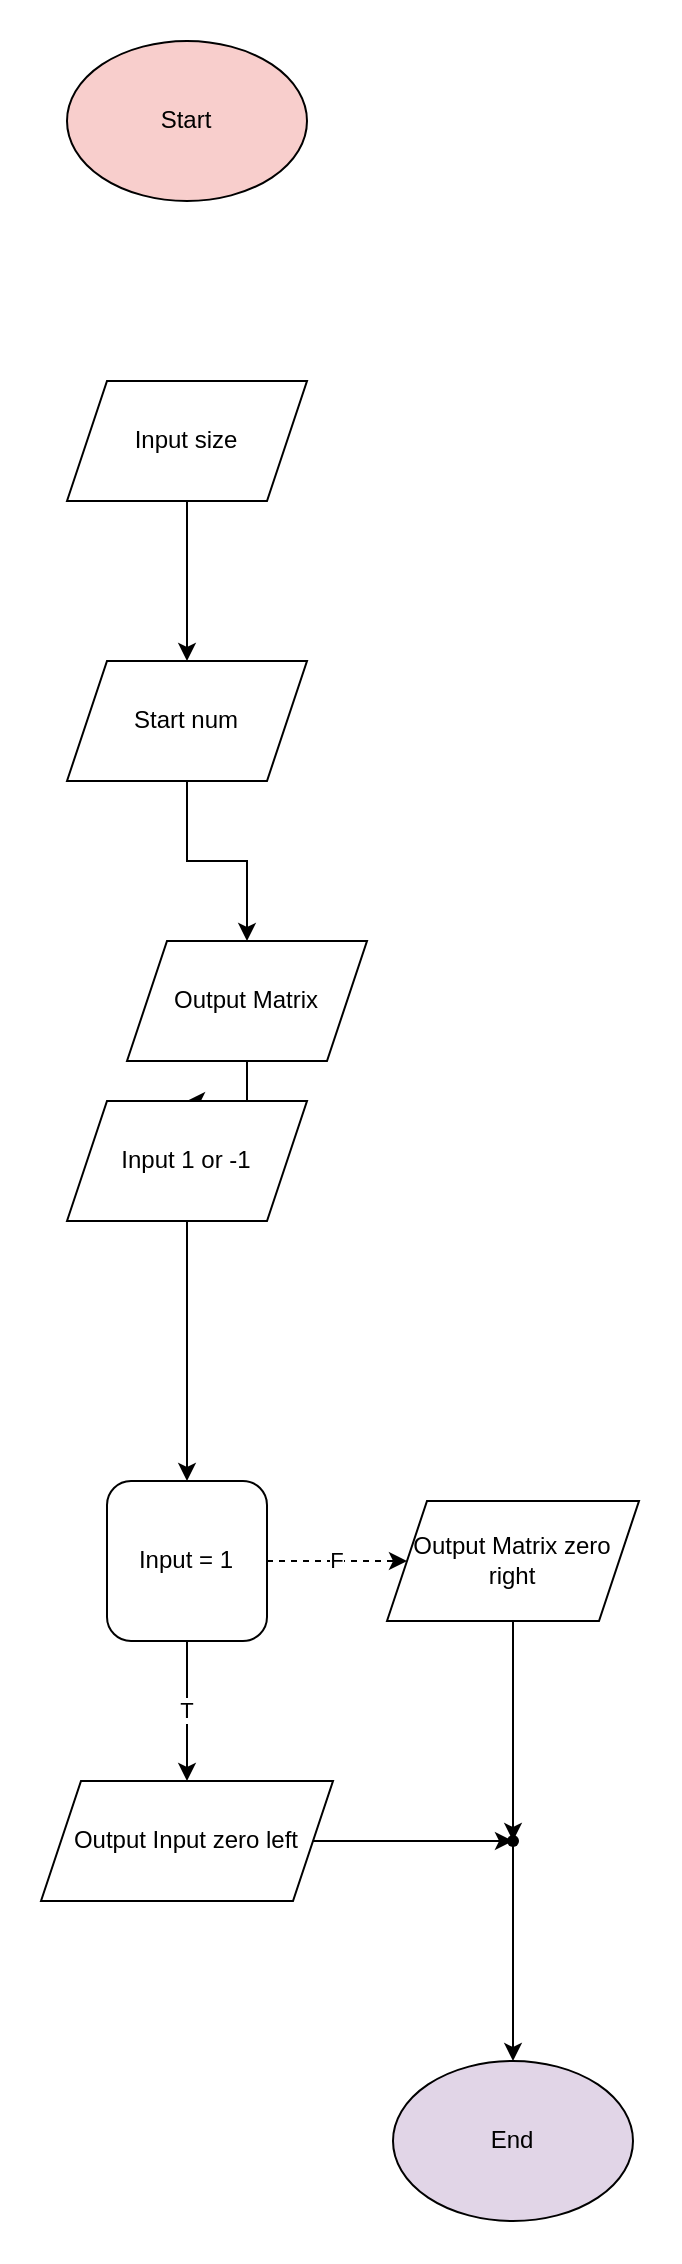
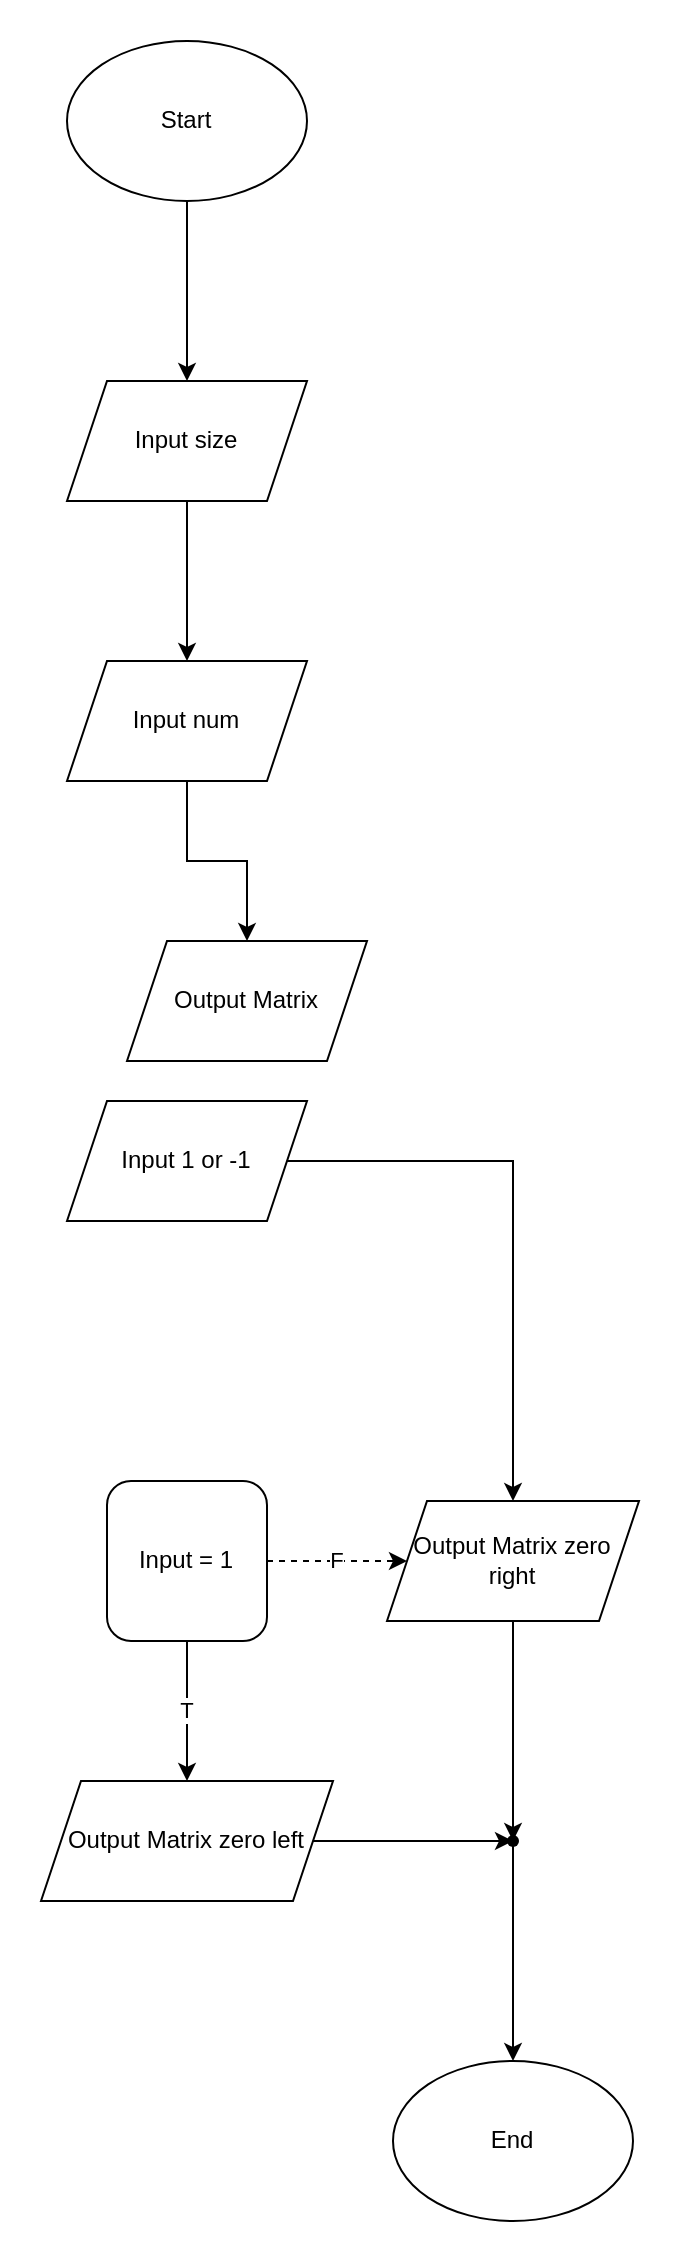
  <mxCell id="0" />
  <mxCell id="1" parent="0" />
- <mxCell id="3" value="Start" style="ellipse;whiteSpace=wrap;html=1;fillColor=#f8cecc;" vertex="1" parent="1"><mxGeometry x="33" y="20" width="120" height="80" as="geometry" /></mxCell>
+ <mxCell id="2" value="" style="edgeStyle=orthogonalEdgeStyle;rounded=0;orthogonalLoop=1;jettySize=auto;html=1;" edge="1" parent="1" source="3" target="5"><mxGeometry relative="1" as="geometry" /></mxCell>
+ <mxCell id="3" value="Start" style="ellipse;whiteSpace=wrap;html=1;" vertex="1" parent="1"><mxGeometry x="33" y="20" width="120" height="80" as="geometry" /></mxCell>
  <mxCell id="4" value="" style="edgeStyle=orthogonalEdgeStyle;rounded=0;orthogonalLoop=1;jettySize=auto;html=1;" edge="1" parent="1" source="5" target="7"><mxGeometry relative="1" as="geometry" /></mxCell>
  <mxCell id="5" value="Input size" style="shape=parallelogram;perimeter=parallelogramPerimeter;whiteSpace=wrap;html=1;fixedSize=1;" vertex="1" parent="1"><mxGeometry x="33" y="190" width="120" height="60" as="geometry" /></mxCell>
  <mxCell id="6" value="" style="edgeStyle=orthogonalEdgeStyle;rounded=0;orthogonalLoop=1;jettySize=auto;html=1;" edge="1" parent="1" source="7" target="9"><mxGeometry relative="1" as="geometry" /></mxCell>
- <mxCell id="7" value="Start num" style="shape=parallelogram;perimeter=parallelogramPerimeter;whiteSpace=wrap;html=1;fixedSize=1;" vertex="1" parent="1"><mxGeometry x="33" y="330" width="120" height="60" as="geometry" /></mxCell>
- <mxCell id="8" value="" style="edgeStyle=orthogonalEdgeStyle;rounded=0;orthogonalLoop=1;jettySize=auto;html=1;" edge="1" parent="1" source="9" target="11"><mxGeometry relative="1" as="geometry" /></mxCell>
+ <mxCell id="7" value="Input num" style="shape=parallelogram;perimeter=parallelogramPerimeter;whiteSpace=wrap;html=1;fixedSize=1;" vertex="1" parent="1"><mxGeometry x="33" y="330" width="120" height="60" as="geometry" /></mxCell>
  <mxCell id="9" value="Output Matrix" style="shape=parallelogram;perimeter=parallelogramPerimeter;whiteSpace=wrap;html=1;fixedSize=1;" vertex="1" parent="1"><mxGeometry x="63" y="470" width="120" height="60" as="geometry" /></mxCell>
- <mxCell id="10" value="" style="edgeStyle=orthogonalEdgeStyle;rounded=0;orthogonalLoop=1;jettySize=auto;html=1;" edge="1" parent="1" source="11" target="14"><mxGeometry relative="1" as="geometry" /></mxCell>
+ <mxCell id="10" value="" style="edgeStyle=orthogonalEdgeStyle;rounded=0;orthogonalLoop=1;jettySize=auto;html=1;" edge="1" parent="1" source="11" target="18"><mxGeometry relative="1" as="geometry" /></mxCell>
  <mxCell id="11" value="Input 1 or -1" style="shape=parallelogram;perimeter=parallelogramPerimeter;whiteSpace=wrap;html=1;fixedSize=1;" vertex="1" parent="1"><mxGeometry x="33" y="550" width="120" height="60" as="geometry" /></mxCell>
  <mxCell id="12" value="T" style="edgeStyle=orthogonalEdgeStyle;rounded=0;orthogonalLoop=1;jettySize=auto;html=1;" edge="1" parent="1" source="14" target="16"><mxGeometry relative="1" as="geometry" /></mxCell>
  <mxCell id="13" value="F" style="edgeStyle=orthogonalEdgeStyle;rounded=0;orthogonalLoop=1;jettySize=auto;html=1;dashed=1;" edge="1" parent="1" source="14" target="18"><mxGeometry relative="1" as="geometry" /></mxCell>
  <mxCell id="14" value="Input = 1" style="whiteSpace=wrap;html=1;rounded=1;" vertex="1" parent="1"><mxGeometry x="53" y="740" width="80" height="80" as="geometry" /></mxCell>
  <mxCell id="15" value="" style="edgeStyle=orthogonalEdgeStyle;rounded=0;orthogonalLoop=1;jettySize=auto;html=1;" edge="1" parent="1" source="16" target="20"><mxGeometry relative="1" as="geometry" /></mxCell>
- <mxCell id="16" value="Output Input zero left" style="shape=parallelogram;perimeter=parallelogramPerimeter;whiteSpace=wrap;html=1;fixedSize=1;" vertex="1" parent="1"><mxGeometry x="20" y="890" width="146" height="60" as="geometry" /></mxCell>
+ <mxCell id="16" value="Output Matrix zero left" style="shape=parallelogram;perimeter=parallelogramPerimeter;whiteSpace=wrap;html=1;fixedSize=1;" vertex="1" parent="1"><mxGeometry x="20" y="890" width="146" height="60" as="geometry" /></mxCell>
  <mxCell id="17" value="" style="edgeStyle=orthogonalEdgeStyle;rounded=0;orthogonalLoop=1;jettySize=auto;html=1;" edge="1" parent="1" source="18" target="20"><mxGeometry relative="1" as="geometry" /></mxCell>
  <mxCell id="18" value="Output Matrix zero right" style="shape=parallelogram;perimeter=parallelogramPerimeter;whiteSpace=wrap;html=1;fixedSize=1;" vertex="1" parent="1"><mxGeometry x="193" y="750" width="126" height="60" as="geometry" /></mxCell>
  <mxCell id="19" value="" style="edgeStyle=orthogonalEdgeStyle;rounded=0;orthogonalLoop=1;jettySize=auto;html=1;" edge="1" parent="1" source="20" target="21"><mxGeometry relative="1" as="geometry" /></mxCell>
  <mxCell id="20" value="" style="shape=waypoint;sketch=0;size=6;pointerEvents=1;points=[];fillColor=default;resizable=0;rotatable=0;perimeter=centerPerimeter;snapToPoint=1;" vertex="1" parent="1"><mxGeometry x="246" y="910" width="20" height="20" as="geometry" /></mxCell>
- <mxCell id="21" value="End" style="ellipse;whiteSpace=wrap;html=1;fillColor=#e1d5e7;" vertex="1" parent="1"><mxGeometry x="196" y="1030" width="120" height="80" as="geometry" /></mxCell>
+ <mxCell id="21" value="End" style="ellipse;whiteSpace=wrap;html=1;" vertex="1" parent="1"><mxGeometry x="196" y="1030" width="120" height="80" as="geometry" /></mxCell>
